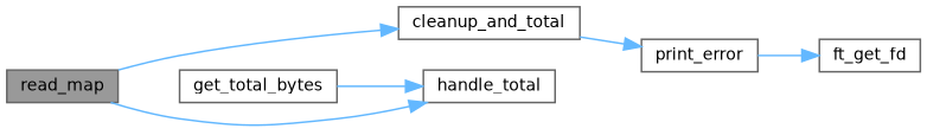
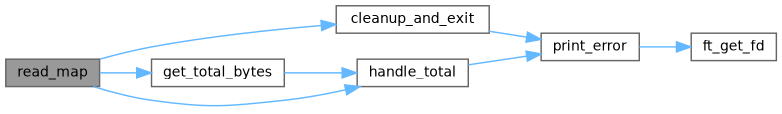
  digraph {
    rankdir=LR
    node [color=grey40 fillcolor=white fontname=Helvetica fontsize=10 shape=box style=filled]
    edge [color=steelblue1 fontname=Helvetica fontsize=10 labelfontname=Helvetica labelfontsize=10 style=solid]
    n1 [color=gray40 fillcolor=grey60 fontcolor=black height=0.2 label=read_map width=0.4]
-   n2 [height=0.2 label=cleanup_and_total width=0.4]
+   n2 [height=0.2 label=cleanup_and_exit width=0.4]
    n3 [height=0.2 label=get_total_bytes width=0.4]
    n4 [height=0.2 label=handle_total width=0.4]
    n5 [height=0.2 label=print_error width=0.4]
    n6 [height=0.2 label=ft_get_fd width=0.4]
    n1 -> n2
+   n1 -> n3
    n1 -> n4
    n2 -> n5
    n3 -> n4
+   n4 -> n5
    n5 -> n6
  }
